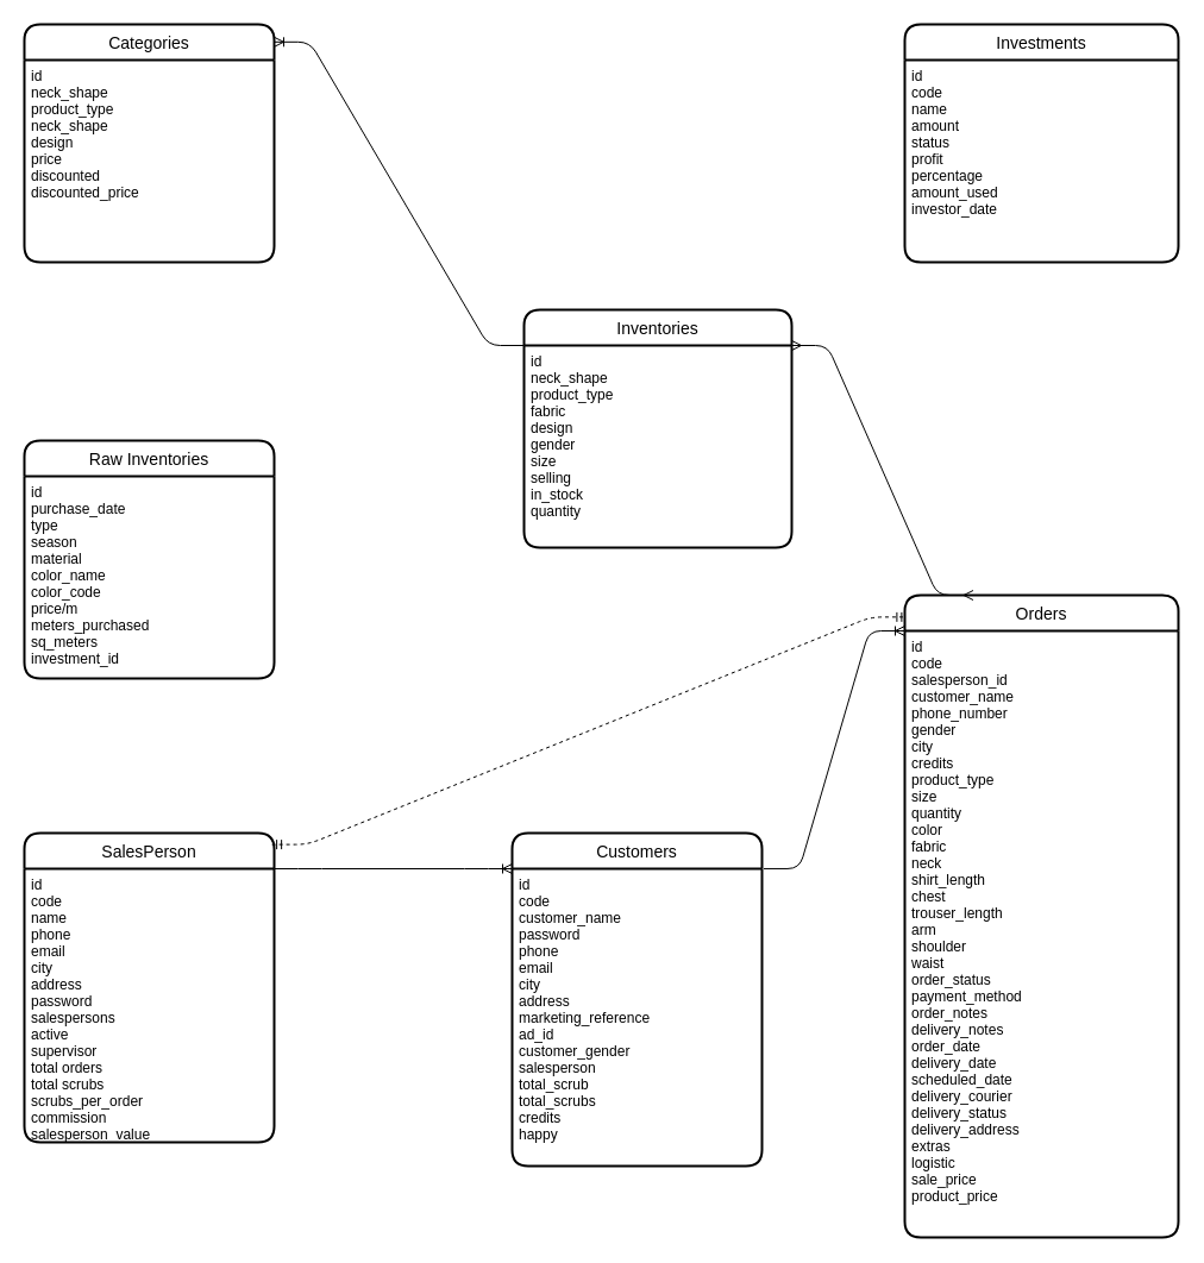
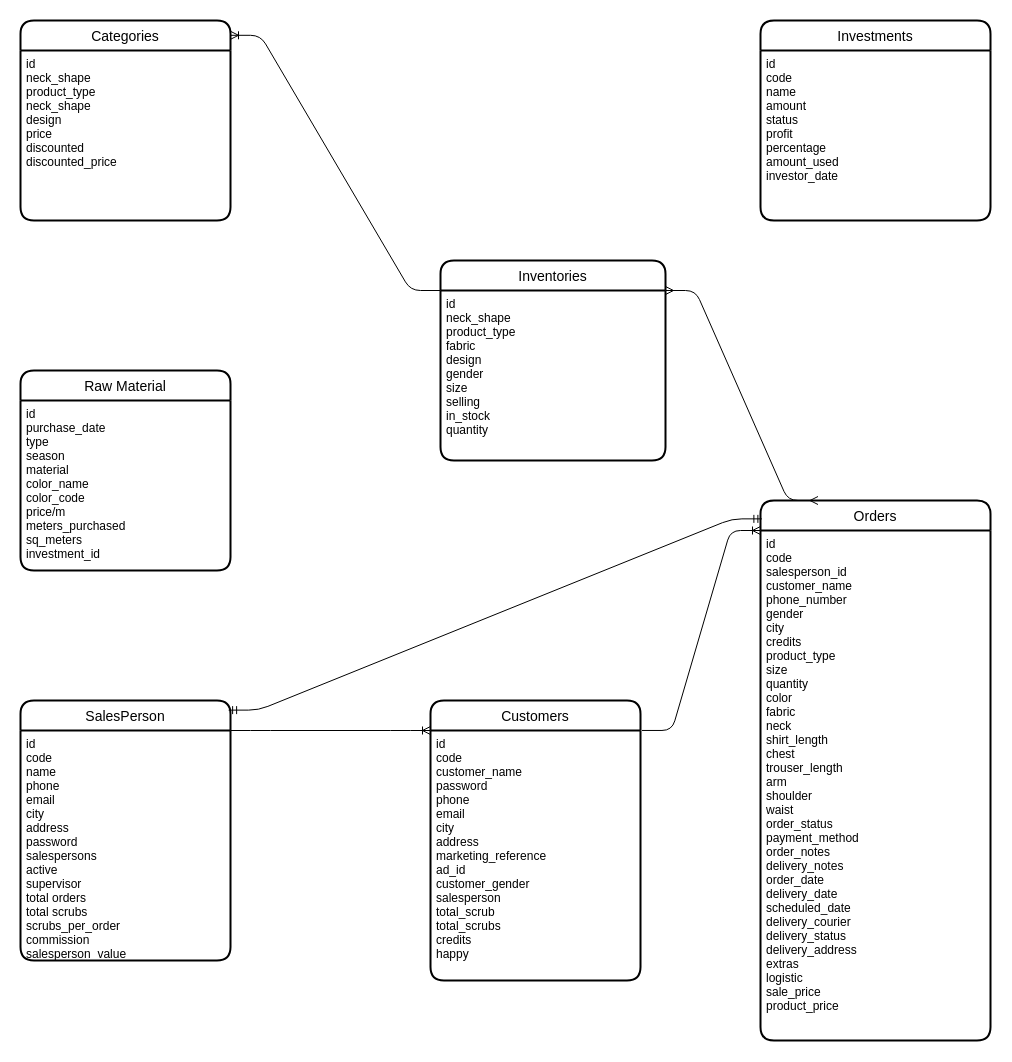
  <mxCell id="0" />
  <mxCell id="1" parent="0" />
  <mxCell id="2" value="Orders" style="swimlane;childLayout=stackLayout;horizontal=1;startSize=30;horizontalStack=0;rounded=1;fontSize=14;fontStyle=0;strokeWidth=2;resizeParent=0;resizeLast=1;shadow=0;dashed=0;align=center;" parent="1" vertex="1"><mxGeometry x="760" y="500" width="230" height="540" as="geometry" /></mxCell>
  <mxCell id="3" value="id&#10;code&#10;salesperson_id&#10;customer_name&#10;phone_number&#10;gender&#10;city&#10;credits&#10;product_type&#10;size&#10;quantity&#10;color&#10;fabric&#10;neck&#10;shirt_length&#10;chest&#10;trouser_length&#10;arm&#10;shoulder&#10;waist&#10;order_status&#10;payment_method&#10;order_notes&#10;delivery_notes&#10;order_date&#10;delivery_date&#10;scheduled_date&#10;delivery_courier&#10;delivery_status&#10;delivery_address&#10;extras&#10;logistic&#10;sale_price&#10;product_price" style="align=left;strokeColor=none;fillColor=none;spacingLeft=4;fontSize=12;verticalAlign=top;resizable=0;rotatable=0;part=1;" parent="2" vertex="1"><mxGeometry y="30" width="230" height="510" as="geometry" /></mxCell>
- <mxCell id="4" value="Raw Inventories" style="swimlane;childLayout=stackLayout;horizontal=1;startSize=30;horizontalStack=0;rounded=1;fontSize=14;fontStyle=0;strokeWidth=2;resizeParent=0;resizeLast=1;shadow=0;dashed=0;align=center;" parent="1" vertex="1"><mxGeometry x="20" y="370" width="210" height="200" as="geometry" /></mxCell>
+ <mxCell id="4" value="Raw Material" style="swimlane;childLayout=stackLayout;horizontal=1;startSize=30;horizontalStack=0;rounded=1;fontSize=14;fontStyle=0;strokeWidth=2;resizeParent=0;resizeLast=1;shadow=0;dashed=0;align=center;" parent="1" vertex="1"><mxGeometry x="20" y="370" width="210" height="200" as="geometry" /></mxCell>
  <mxCell id="5" value="id&#10;purchase_date&#10;type&#10;season&#10;material&#10;color_name&#10;color_code&#10;price/m&#10;meters_purchased&#10;sq_meters&#10;investment_id" style="align=left;strokeColor=none;fillColor=none;spacingLeft=4;fontSize=12;verticalAlign=top;resizable=0;rotatable=0;part=1;" parent="4" vertex="1"><mxGeometry y="30" width="210" height="170" as="geometry" /></mxCell>
  <mxCell id="6" value="Inventories" style="swimlane;childLayout=stackLayout;horizontal=1;startSize=30;horizontalStack=0;rounded=1;fontSize=14;fontStyle=0;strokeWidth=2;resizeParent=0;resizeLast=1;shadow=0;dashed=0;align=center;" parent="1" vertex="1"><mxGeometry x="440" y="260" width="225" height="200" as="geometry" /></mxCell>
  <mxCell id="7" value="id&#10;neck_shape&#10;product_type&#10;fabric&#10;design&#10;gender&#10;size&#10;selling&#10;in_stock&#10;quantity" style="align=left;strokeColor=none;fillColor=none;spacingLeft=4;fontSize=12;verticalAlign=top;resizable=0;rotatable=0;part=1;" parent="6" vertex="1"><mxGeometry y="30" width="225" height="170" as="geometry" /></mxCell>
  <mxCell id="8" value="SalesPerson" style="swimlane;childLayout=stackLayout;horizontal=1;startSize=30;horizontalStack=0;rounded=1;fontSize=14;fontStyle=0;strokeWidth=2;resizeParent=0;resizeLast=1;shadow=0;dashed=0;align=center;" parent="1" vertex="1"><mxGeometry x="20" y="700" width="210" height="260" as="geometry" /></mxCell>
  <mxCell id="9" value="id&#10;code&#10;name&#10;phone&#10;email&#10;city&#10;address&#10;password&#10;salespersons&#10;active&#10;supervisor&#10;total orders&#10;total scrubs&#10;scrubs_per_order&#10;commission&#10;salesperson_value" style="align=left;strokeColor=none;fillColor=none;spacingLeft=4;fontSize=12;verticalAlign=top;resizable=0;rotatable=0;part=1;" parent="8" vertex="1"><mxGeometry y="30" width="210" height="230" as="geometry" /></mxCell>
  <mxCell id="10" value="Investments" style="swimlane;childLayout=stackLayout;horizontal=1;startSize=30;horizontalStack=0;rounded=1;fontSize=14;fontStyle=0;strokeWidth=2;resizeParent=0;resizeLast=1;shadow=0;dashed=0;align=center;" parent="1" vertex="1"><mxGeometry x="760" y="20" width="230" height="200" as="geometry" /></mxCell>
  <mxCell id="11" value="id&#10;code&#10;name&#10;amount &#10;status&#10;profit&#10;percentage&#10;amount_used&#10;investor_date&#10;" style="align=left;strokeColor=none;fillColor=none;spacingLeft=4;fontSize=12;verticalAlign=top;resizable=0;rotatable=0;part=1;" parent="10" vertex="1"><mxGeometry y="30" width="230" height="170" as="geometry" /></mxCell>
  <mxCell id="12" value="Categories" style="swimlane;childLayout=stackLayout;horizontal=1;startSize=30;horizontalStack=0;rounded=1;fontSize=14;fontStyle=0;strokeWidth=2;resizeParent=0;resizeLast=1;shadow=0;dashed=0;align=center;" parent="1" vertex="1"><mxGeometry x="20" y="20" width="210" height="200" as="geometry" /></mxCell>
  <mxCell id="13" value="id&#10;neck_shape&#10;product_type&#10;neck_shape&#10;design&#10;price&#10;discounted&#10;discounted_price" style="align=left;strokeColor=none;fillColor=none;spacingLeft=4;fontSize=12;verticalAlign=top;resizable=0;rotatable=0;part=1;" parent="12" vertex="1"><mxGeometry y="30" width="210" height="170" as="geometry" /></mxCell>
  <mxCell id="14" value="Customers" style="swimlane;childLayout=stackLayout;horizontal=1;startSize=30;horizontalStack=0;rounded=1;fontSize=14;fontStyle=0;strokeWidth=2;resizeParent=0;resizeLast=1;shadow=0;dashed=0;align=center;" parent="1" vertex="1"><mxGeometry x="430" y="700" width="210" height="280" as="geometry" /></mxCell>
  <mxCell id="15" value="id&#10;code&#10;customer_name&#10;password&#10;phone&#10;email&#10;city&#10;address&#10;marketing_reference&#10;ad_id&#10;customer_gender&#10;salesperson&#10;total_scrub&#10;total_scrubs&#10;credits&#10;happy" style="align=left;strokeColor=none;fillColor=none;spacingLeft=4;fontSize=12;verticalAlign=top;resizable=0;rotatable=0;part=1;" parent="14" vertex="1"><mxGeometry y="30" width="210" height="250" as="geometry" /></mxCell>
  <mxCell id="16" value="" style="edgeStyle=entityRelationEdgeStyle;fontSize=12;html=1;endArrow=ERoneToMany;exitX=1;exitY=0;exitDx=0;exitDy=0;entryX=0;entryY=0;entryDx=0;entryDy=0;" parent="1" source="9" target="15" edge="1"><mxGeometry width="100" height="100" relative="1" as="geometry"><mxPoint x="480" y="480" as="sourcePoint" /><mxPoint x="580" y="380" as="targetPoint" /></mxGeometry></mxCell>
  <mxCell id="17" value="" style="edgeStyle=entityRelationEdgeStyle;fontSize=12;html=1;endArrow=ERoneToMany;entryX=1;entryY=0.074;entryDx=0;entryDy=0;entryPerimeter=0;exitX=0;exitY=0;exitDx=0;exitDy=0;" edge="1" parent="1" source="7" target="12"><mxGeometry width="100" height="100" relative="1" as="geometry"><mxPoint x="590" y="380" as="sourcePoint" /><mxPoint x="655" y="240" as="targetPoint" /></mxGeometry></mxCell>
- <mxCell id="18" value="" style="edgeStyle=entityRelationEdgeStyle;fontSize=12;html=1;endArrow=ERmandOne;startArrow=ERmandOne;entryX=0.006;entryY=0.034;entryDx=0;entryDy=0;entryPerimeter=0;exitX=0.991;exitY=0.037;exitDx=0;exitDy=0;exitPerimeter=0;dashed=1;" edge="1" parent="1" source="8" target="2"><mxGeometry width="100" height="100" relative="1" as="geometry"><mxPoint x="380" y="690" as="sourcePoint" /><mxPoint x="480" y="590" as="targetPoint" /></mxGeometry></mxCell>
+ <mxCell id="18" value="" style="edgeStyle=entityRelationEdgeStyle;fontSize=12;html=1;endArrow=ERmandOne;startArrow=ERmandOne;entryX=0.006;entryY=0.034;entryDx=0;entryDy=0;entryPerimeter=0;exitX=0.991;exitY=0.037;exitDx=0;exitDy=0;exitPerimeter=0;" edge="1" parent="1" source="8" target="2"><mxGeometry width="100" height="100" relative="1" as="geometry"><mxPoint x="380" y="690" as="sourcePoint" /><mxPoint x="480" y="590" as="targetPoint" /></mxGeometry></mxCell>
  <mxCell id="19" value="" style="edgeStyle=entityRelationEdgeStyle;fontSize=12;html=1;endArrow=ERoneToMany;entryX=0;entryY=0;entryDx=0;entryDy=0;exitX=1.007;exitY=0.107;exitDx=0;exitDy=0;exitPerimeter=0;" edge="1" parent="1" source="14" target="3"><mxGeometry width="100" height="100" relative="1" as="geometry"><mxPoint x="820" y="720" as="sourcePoint" /><mxPoint x="860" y="650" as="targetPoint" /></mxGeometry></mxCell>
  <mxCell id="20" value="" style="edgeStyle=entityRelationEdgeStyle;fontSize=12;html=1;endArrow=ERmany;startArrow=ERmany;exitX=1;exitY=0;exitDx=0;exitDy=0;entryX=0.25;entryY=0;entryDx=0;entryDy=0;" edge="1" parent="1" source="7" target="2"><mxGeometry width="100" height="100" relative="1" as="geometry"><mxPoint x="730" y="390" as="sourcePoint" /><mxPoint x="850" y="450" as="targetPoint" /></mxGeometry></mxCell>
